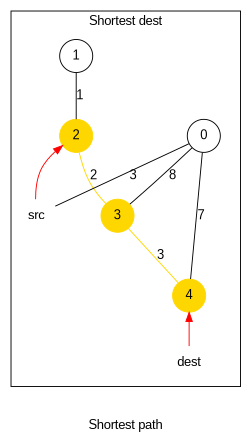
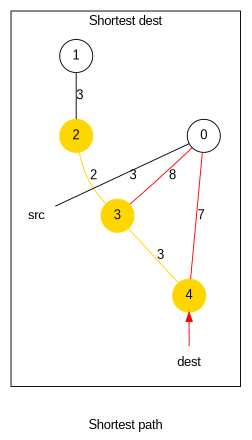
  strict graph {
    fontname="Liberation Sans"
    label="Shortest path"
    nodesep=0.7
    scale=1.4
    node [fontname="Liberation Sans" shape=circle]
    edge [fontname="Liberation Sans"]
    dest [shape=plaintext width=0.55]
    src [shape=plaintext width=0.55]
    2 [color=gold style=filled]
    3 [color=gold style=filled]
    4 [color=gold style=filled]
    0
    1
    subgraph cluster_1 {
      label="Shortest dest"
      dest
      src
      2
      3
      4
      0
      1
    }
-   2 -- src [color=red dir=back]
    2 -- 3 [color=gold label=2]
    3 -- 4 [color=gold label=3]
    4 -- dest [color=red dir=back]
    0 -- src [label=3]
-   0 -- 3 [label=8]
-   0 -- 4 [label=7]
-   1 -- 2 [label=1]
+   0 -- 3 [label=8 color=red]
+   0 -- 4 [label=7 color=red]
+   1 -- 2 [label=3]
  }
